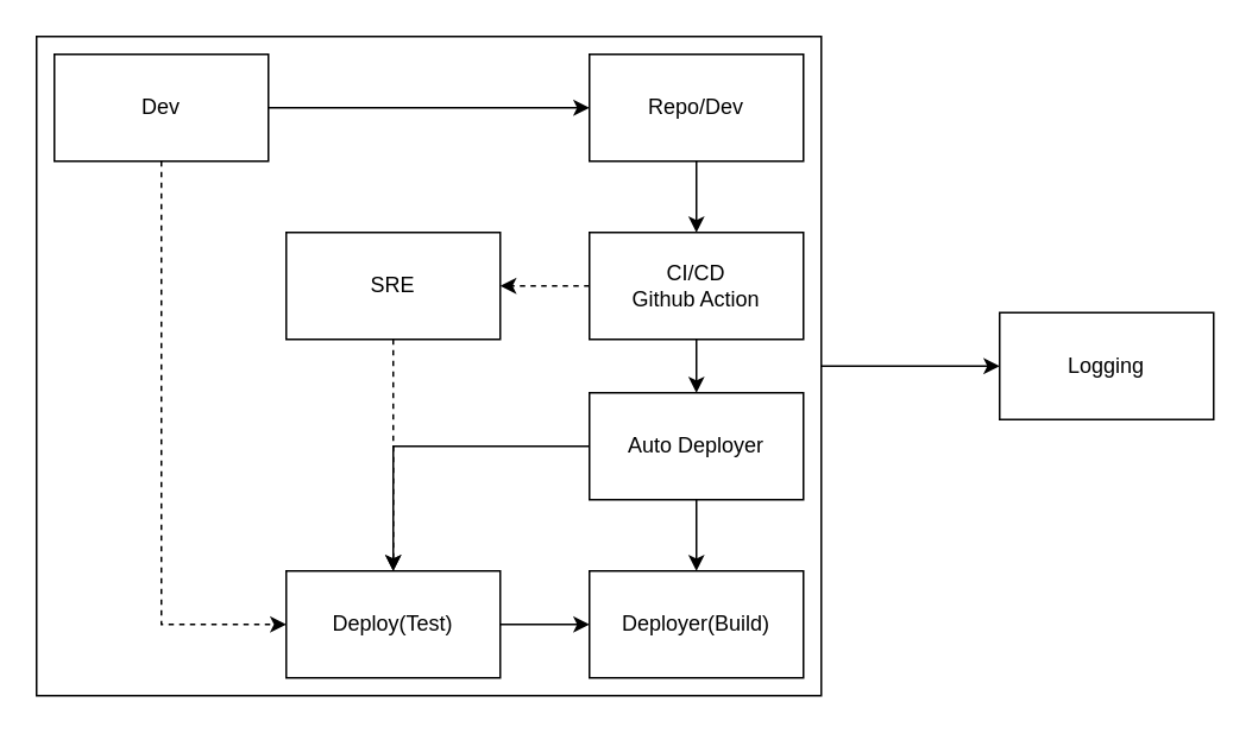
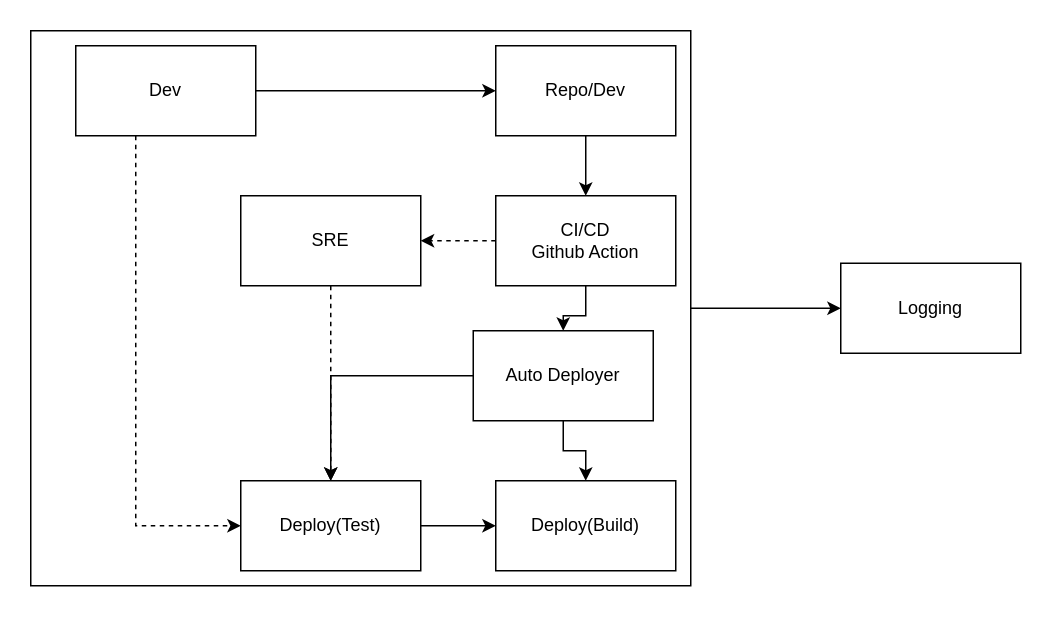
  <mxCell id="0" />
  <mxCell id="1" parent="0" />
  <mxCell id="2" value="" style="rounded=0;whiteSpace=wrap;html=1;fillColor=none;" vertex="1" parent="1"><mxGeometry x="20" y="20" width="440" height="370" as="geometry" /></mxCell>
  <mxCell id="3" style="edgeStyle=orthogonalEdgeStyle;rounded=0;orthogonalLoop=1;jettySize=auto;html=1;" edge="1" parent="1" source="4"><mxGeometry relative="1" as="geometry"><mxPoint x="390" y="130" as="targetPoint" /></mxGeometry></mxCell>
  <mxCell id="4" value="Repo/Dev" style="rounded=0;whiteSpace=wrap;html=1;" vertex="1" parent="1"><mxGeometry x="330" y="30" width="120" height="60" as="geometry" /></mxCell>
  <mxCell id="5" style="edgeStyle=orthogonalEdgeStyle;rounded=0;orthogonalLoop=1;jettySize=auto;html=1;entryX=0.5;entryY=0;entryDx=0;entryDy=0;" edge="1" parent="1" source="7" target="10"><mxGeometry relative="1" as="geometry"><mxPoint x="390" y="220" as="targetPoint" /></mxGeometry></mxCell>
  <mxCell id="6" style="edgeStyle=orthogonalEdgeStyle;rounded=0;orthogonalLoop=1;jettySize=auto;html=1;entryX=1;entryY=0.5;entryDx=0;entryDy=0;dashed=1;" edge="1" parent="1" source="7" target="12"><mxGeometry relative="1" as="geometry" /></mxCell>
  <mxCell id="7" value="CI/CD&lt;br&gt;Github Action" style="rounded=0;whiteSpace=wrap;html=1;" vertex="1" parent="1"><mxGeometry x="330" y="130" width="120" height="60" as="geometry" /></mxCell>
  <mxCell id="8" style="edgeStyle=orthogonalEdgeStyle;rounded=0;orthogonalLoop=1;jettySize=auto;html=1;entryX=0.5;entryY=0;entryDx=0;entryDy=0;" edge="1" parent="1" source="10" target="13"><mxGeometry relative="1" as="geometry" /></mxCell>
  <mxCell id="9" style="edgeStyle=orthogonalEdgeStyle;rounded=0;orthogonalLoop=1;jettySize=auto;html=1;entryX=0.5;entryY=0;entryDx=0;entryDy=0;" edge="1" parent="1" source="10" target="15"><mxGeometry relative="1" as="geometry" /></mxCell>
- <mxCell id="10" value="Auto Deployer" style="rounded=0;whiteSpace=wrap;html=1;" vertex="1" parent="1"><mxGeometry x="330" y="220" width="120" height="60" as="geometry" /></mxCell>
+ <mxCell id="10" value="Auto Deployer" style="rounded=0;whiteSpace=wrap;html=1;" vertex="1" parent="1"><mxGeometry x="315" y="220" width="120" height="60" as="geometry" /></mxCell>
  <mxCell id="11" style="edgeStyle=orthogonalEdgeStyle;rounded=0;orthogonalLoop=1;jettySize=auto;html=1;dashed=1;" edge="1" parent="1" source="12"><mxGeometry relative="1" as="geometry"><mxPoint x="220" y="320" as="targetPoint" /></mxGeometry></mxCell>
  <mxCell id="12" value="SRE" style="rounded=0;whiteSpace=wrap;html=1;" vertex="1" parent="1"><mxGeometry x="160" y="130" width="120" height="60" as="geometry" /></mxCell>
- <mxCell id="13" value="Deployer(Build)" style="rounded=0;whiteSpace=wrap;html=1;" vertex="1" parent="1"><mxGeometry x="330" y="320" width="120" height="60" as="geometry" /></mxCell>
+ <mxCell id="13" value="Deploy(Build)" style="rounded=0;whiteSpace=wrap;html=1;" vertex="1" parent="1"><mxGeometry x="330" y="320" width="120" height="60" as="geometry" /></mxCell>
  <mxCell id="14" style="edgeStyle=orthogonalEdgeStyle;rounded=0;orthogonalLoop=1;jettySize=auto;html=1;entryX=0;entryY=0.5;entryDx=0;entryDy=0;" edge="1" parent="1" source="15" target="13"><mxGeometry relative="1" as="geometry" /></mxCell>
  <mxCell id="15" value="Deploy(Test)" style="rounded=0;whiteSpace=wrap;html=1;" vertex="1" parent="1"><mxGeometry x="160" y="320" width="120" height="60" as="geometry" /></mxCell>
  <mxCell id="16" style="edgeStyle=orthogonalEdgeStyle;rounded=0;orthogonalLoop=1;jettySize=auto;html=1;entryX=0;entryY=0.5;entryDx=0;entryDy=0;" edge="1" parent="1" source="18" target="4"><mxGeometry relative="1" as="geometry" /></mxCell>
  <mxCell id="17" style="edgeStyle=orthogonalEdgeStyle;rounded=0;orthogonalLoop=1;jettySize=auto;html=1;entryX=0;entryY=0.5;entryDx=0;entryDy=0;dashed=1;" edge="1" parent="1" source="18" target="15"><mxGeometry relative="1" as="geometry"><mxPoint x="90" y="350" as="targetPoint" /><Array as="points"><mxPoint x="90" y="350" /></Array></mxGeometry></mxCell>
- <mxCell id="18" value="Dev" style="rounded=0;whiteSpace=wrap;html=1;" vertex="1" parent="1"><mxGeometry x="30" y="30" width="120" height="60" as="geometry" /></mxCell>
+ <mxCell id="18" value="Dev" style="rounded=0;whiteSpace=wrap;html=1;" vertex="1" parent="1"><mxGeometry x="50" y="30" width="120" height="60" as="geometry" /></mxCell>
  <mxCell id="19" value="Logging" style="rounded=0;whiteSpace=wrap;html=1;" vertex="1" parent="1"><mxGeometry x="560" y="175" width="120" height="60" as="geometry" /></mxCell>
  <mxCell id="20" style="edgeStyle=orthogonalEdgeStyle;rounded=0;orthogonalLoop=1;jettySize=auto;html=1;entryX=0;entryY=0.5;entryDx=0;entryDy=0;" edge="1" parent="1" source="2" target="19"><mxGeometry relative="1" as="geometry" /></mxCell>
